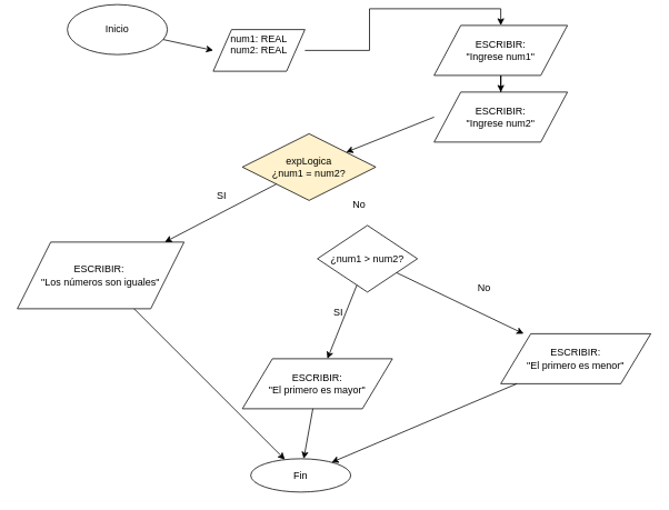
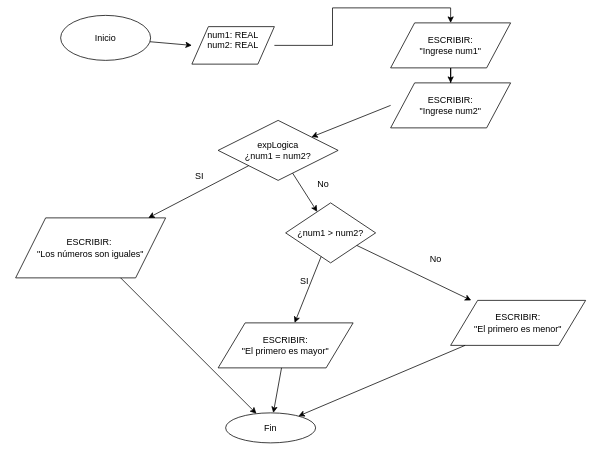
  <mxCell id="0" />
  <mxCell id="1" parent="0" />
- <mxCell id="2" value="Inicio" style="ellipse;whiteSpace=wrap;html=1;" parent="1" vertex="1"><mxGeometry x="80" y="5" width="120" height="60" as="geometry" /></mxCell>
+ <mxCell id="2" value="Inicio" style="ellipse;whiteSpace=wrap;html=1;" parent="1" vertex="1"><mxGeometry x="80" y="20" width="120" height="60" as="geometry" /></mxCell>
  <mxCell id="3" style="edgeStyle=orthogonalEdgeStyle;rounded=0;orthogonalLoop=1;jettySize=auto;html=1;entryX=0.5;entryY=0;entryDx=0;entryDy=0;" edge="1" parent="1" source="4" target="20"><mxGeometry relative="1" as="geometry" /></mxCell>
  <mxCell id="4" value="&lt;div&gt;ESCRIBIR:&lt;/div&gt;&quot;Ingrese num1&quot;" style="shape=parallelogram;whiteSpace=wrap;html=1;" parent="1" vertex="1"><mxGeometry x="520" y="30" width="160" height="60" as="geometry" /></mxCell>
- <mxCell id="5" value="&lt;div&gt;expLogica&lt;/div&gt;¿num1 = num2?" style="rhombus;whiteSpace=wrap;html=1;fillColor=#fff2cc;" parent="1" vertex="1"><mxGeometry x="290" y="160" width="160" height="80" as="geometry" /></mxCell>
+ <mxCell id="5" value="&lt;div&gt;expLogica&lt;/div&gt;¿num1 = num2?" style="rhombus;whiteSpace=wrap;html=1;" parent="1" vertex="1"><mxGeometry x="290" y="160" width="160" height="80" as="geometry" /></mxCell>
  <mxCell id="6" value="&lt;div&gt;&lt;span style=&quot;background-color: transparent; color: light-dark(rgb(0, 0, 0), rgb(255, 255, 255));&quot;&gt;ESCRIBIR:&amp;nbsp;&lt;/span&gt;&lt;/div&gt;&lt;div&gt;&lt;span style=&quot;background-color: transparent; color: light-dark(rgb(0, 0, 0), rgb(255, 255, 255));&quot;&gt;&quot;Los números son iguales&quot;&lt;/span&gt;&lt;/div&gt;" style="shape=parallelogram;whiteSpace=wrap;html=1;align=center;" parent="1" vertex="1"><mxGeometry x="20" y="290" width="200" height="80" as="geometry" /></mxCell>
  <mxCell id="7" value="¿num1 &gt; num2?" style="rhombus;whiteSpace=wrap;html=1;" parent="1" vertex="1"><mxGeometry x="380" y="270" width="120" height="80" as="geometry" /></mxCell>
  <mxCell id="8" value="&lt;div&gt;ESCRIBIR:&lt;/div&gt;&quot;El primero es mayor&quot;" style="shape=parallelogram;whiteSpace=wrap;html=1;" parent="1" vertex="1"><mxGeometry x="290" y="430" width="180" height="60" as="geometry" /></mxCell>
  <mxCell id="9" value="&lt;div&gt;ESCRIBIR:&lt;/div&gt;&quot;El primero es menor&quot;" style="shape=parallelogram;whiteSpace=wrap;html=1;" parent="1" vertex="1"><mxGeometry x="600" y="400" width="180" height="60" as="geometry" /></mxCell>
  <mxCell id="10" value="Fin" style="ellipse;whiteSpace=wrap;html=1;" parent="1" vertex="1"><mxGeometry x="300" y="550" width="120" height="40" as="geometry" /></mxCell>
  <mxCell id="11" style="entryX=0;entryY=0.5;entryDx=0;entryDy=0;" parent="1" source="2" target="22" edge="1"><mxGeometry relative="1" as="geometry" /></mxCell>
  <mxCell id="12" style="exitX=0;exitY=0.5;exitDx=0;exitDy=0;" parent="1" source="20" target="5" edge="1"><mxGeometry relative="1" as="geometry"><mxPoint x="380" y="250" as="sourcePoint" /></mxGeometry></mxCell>
  <mxCell id="13" parent="1" source="5" target="6" edge="1"><mxGeometry relative="1" as="geometry" /></mxCell>
- <mxCell id="14" parent="1" source="5" target="22" edge="1" style=";"><mxGeometry relative="1" as="geometry" /></mxCell>
+ <mxCell id="14" parent="1" source="5" target="7" edge="1"><mxGeometry relative="1" as="geometry" /></mxCell>
  <mxCell id="15" parent="1" source="7" target="8" edge="1"><mxGeometry relative="1" as="geometry" /></mxCell>
  <mxCell id="16" parent="1" source="7" target="9" edge="1"><mxGeometry relative="1" as="geometry" /></mxCell>
  <mxCell id="17" parent="1" source="6" target="10" edge="1"><mxGeometry relative="1" as="geometry" /></mxCell>
  <mxCell id="18" parent="1" source="8" target="10" edge="1"><mxGeometry relative="1" as="geometry" /></mxCell>
  <mxCell id="19" parent="1" source="9" target="10" edge="1"><mxGeometry relative="1" as="geometry" /></mxCell>
  <mxCell id="20" value="&lt;div&gt;ESCRIBIR:&lt;/div&gt;&quot;Ingrese num2&quot;" style="shape=parallelogram;whiteSpace=wrap;html=1;" vertex="1" parent="1"><mxGeometry x="520" y="110" width="160" height="60" as="geometry" /></mxCell>
  <mxCell id="21" style="edgeStyle=orthogonalEdgeStyle;rounded=0;orthogonalLoop=1;jettySize=auto;html=1;entryX=0.5;entryY=0;entryDx=0;entryDy=0;" edge="1" parent="1" source="22" target="4"><mxGeometry relative="1" as="geometry"><mxPoint x="390" y="120" as="targetPoint" /></mxGeometry></mxCell>
  <mxCell id="22" value="num1: REAL&lt;div&gt;num2: REAL&lt;br&gt;&lt;br&gt;&lt;/div&gt;" style="shape=parallelogram;whiteSpace=wrap;html=1;" vertex="1" parent="1"><mxGeometry x="255" y="35" width="110" height="50" as="geometry" /></mxCell>
  <mxCell id="23" value="SI" style="text;html=1;align=center;verticalAlign=middle;resizable=0;points=[];autosize=1;strokeColor=none;fillColor=none;" vertex="1" parent="1"><mxGeometry x="250" y="220" width="30" height="30" as="geometry" /></mxCell>
  <mxCell id="24" value="No" style="text;html=1;align=center;verticalAlign=middle;resizable=0;points=[];autosize=1;strokeColor=none;fillColor=none;" vertex="1" parent="1"><mxGeometry x="410" y="230" width="40" height="30" as="geometry" /></mxCell>
  <mxCell id="25" value="SI" style="text;html=1;align=center;verticalAlign=middle;resizable=0;points=[];autosize=1;strokeColor=none;fillColor=none;" vertex="1" parent="1"><mxGeometry x="390" y="360" width="30" height="30" as="geometry" /></mxCell>
  <mxCell id="26" value="No" style="text;html=1;align=center;verticalAlign=middle;resizable=0;points=[];autosize=1;strokeColor=none;fillColor=none;" vertex="1" parent="1"><mxGeometry x="560" y="330" width="40" height="30" as="geometry" /></mxCell>
